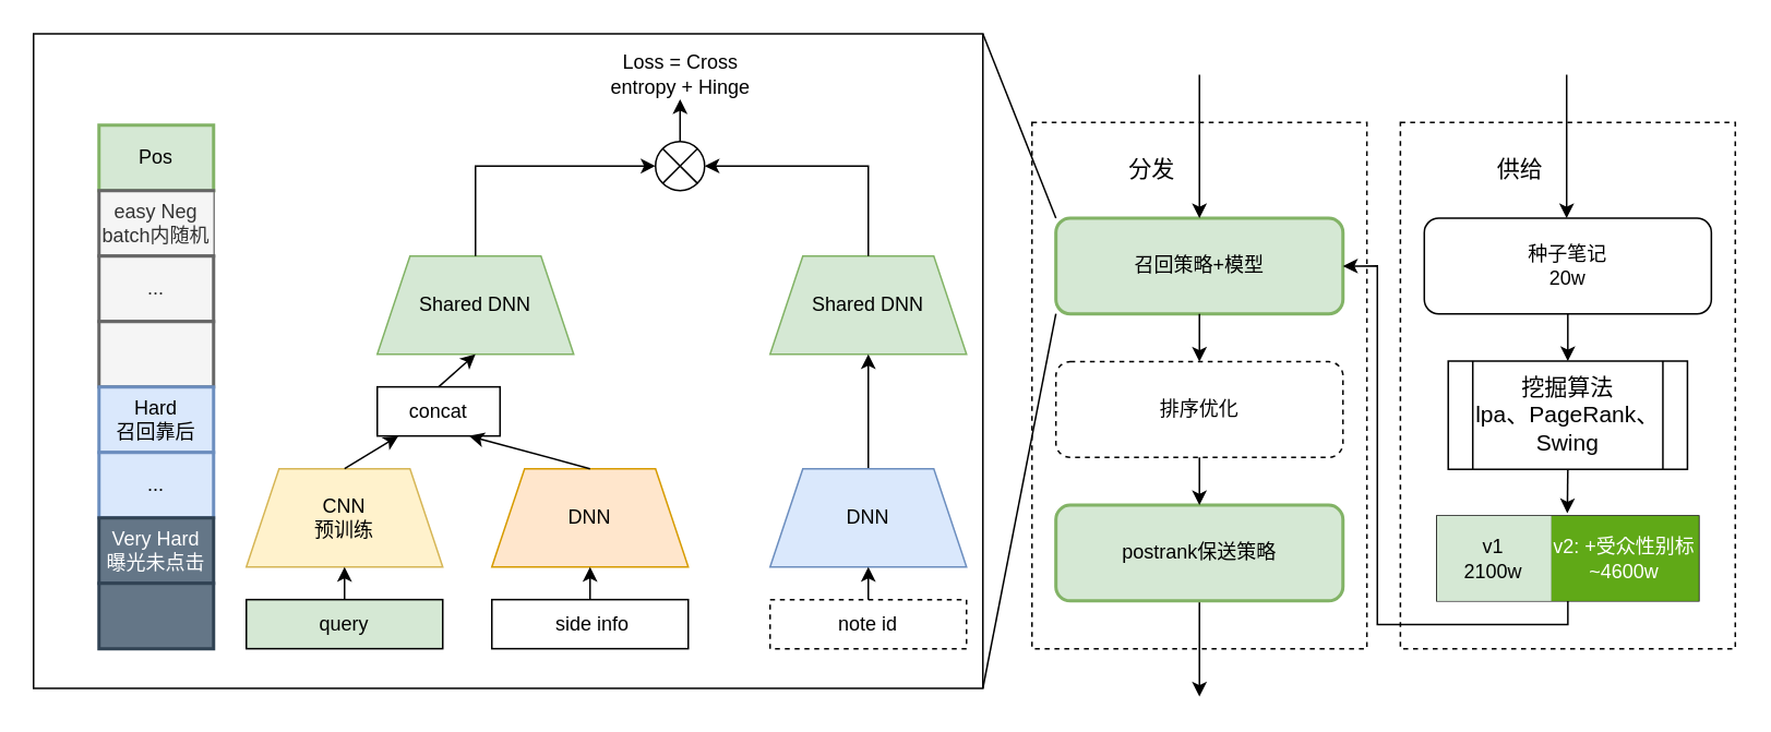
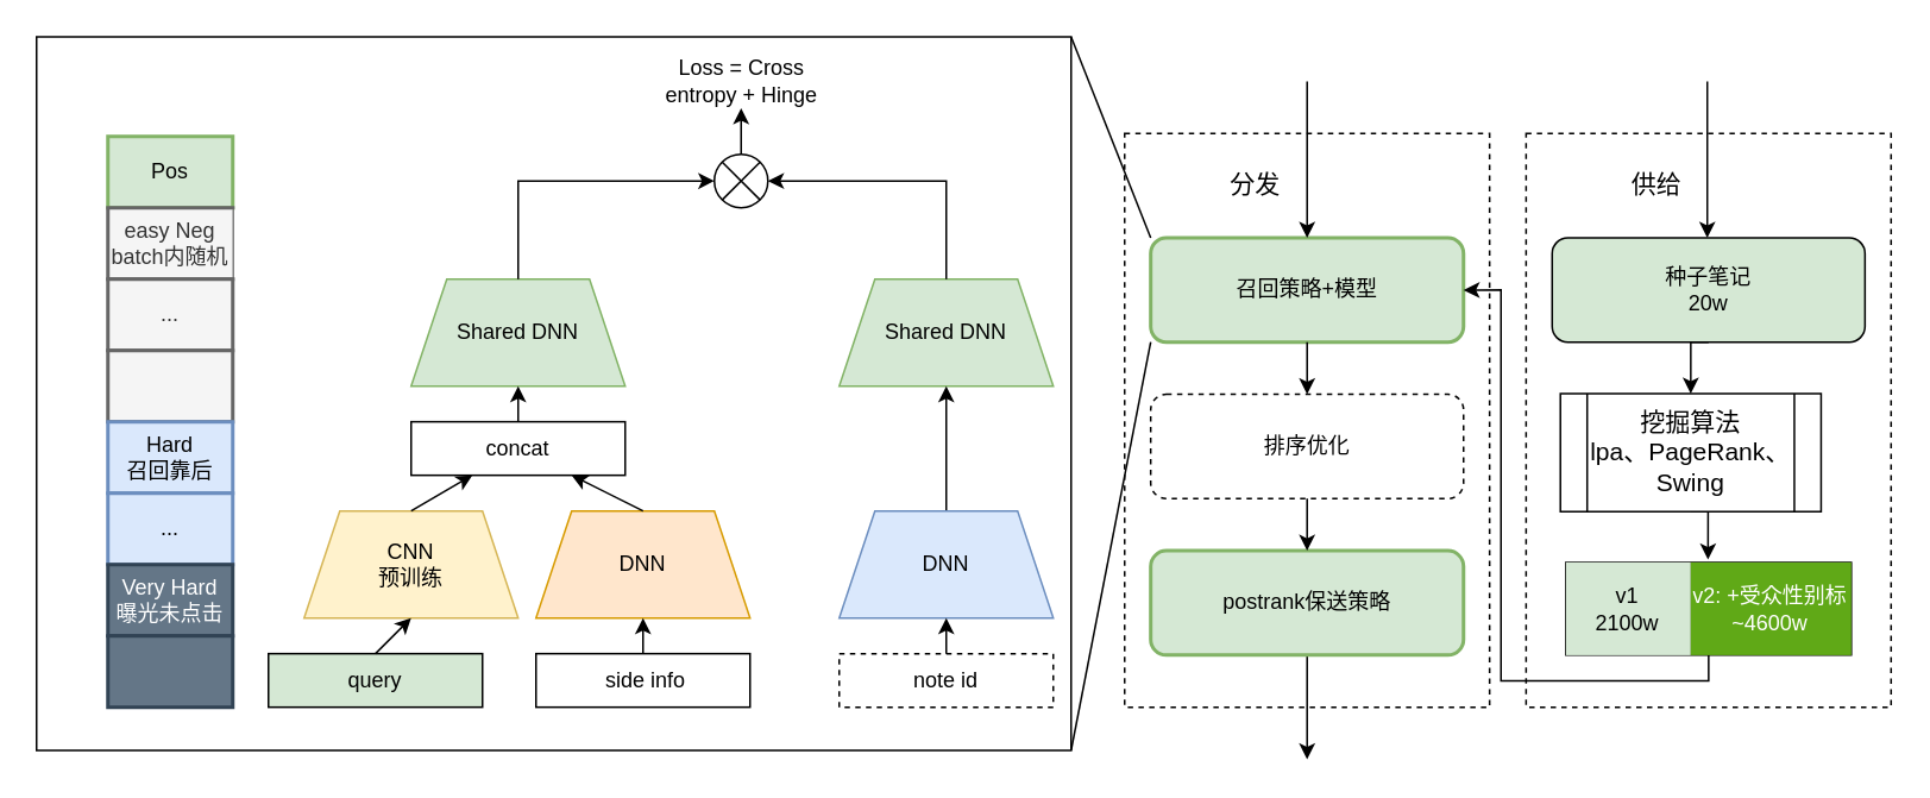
  <mxCell id="0" />
  <mxCell id="1" parent="0" />
  <mxCell id="2" value="" style="rounded=0;whiteSpace=wrap;html=1;" vertex="1" parent="1"><mxGeometry x="20" y="20" width="580" height="400" as="geometry" /></mxCell>
  <mxCell id="3" value="" style="rounded=0;whiteSpace=wrap;html=1;dashed=1;" vertex="1" parent="1"><mxGeometry x="855.076" y="74.231" width="204.614" height="321.538" as="geometry" /></mxCell>
  <mxCell id="4" value="&lt;br&gt;&lt;br&gt;&lt;br&gt;&lt;br&gt;&lt;br&gt;&lt;br&gt;&lt;br&gt;&lt;br&gt;&lt;br&gt;&lt;br&gt;" style="rounded=0;whiteSpace=wrap;html=1;dashed=1;" vertex="1" parent="1"><mxGeometry x="630" y="74.231" width="204.614" height="321.538" as="geometry" /></mxCell>
- <mxCell id="5" value="种子笔记&lt;br&gt;20w" style="rounded=1;whiteSpace=wrap;html=1;fontSize=12;glass=0;strokeWidth=1;shadow=0;" vertex="1" parent="1"><mxGeometry x="869.691" y="132.692" width="175.384" height="58.462" as="geometry" /></mxCell>
+ <mxCell id="5" value="种子笔记&lt;br&gt;20w" style="rounded=1;whiteSpace=wrap;html=1;fontSize=12;glass=0;strokeWidth=1;shadow=0;fillColor=#d5e8d4;" vertex="1" parent="1"><mxGeometry x="869.691" y="132.692" width="175.384" height="58.462" as="geometry" /></mxCell>
  <mxCell id="6" value="召回策略+模型" style="rounded=1;whiteSpace=wrap;html=1;fontSize=12;glass=0;strokeWidth=2;shadow=0;strokeColor=#82b366;fillColor=#d5e8d4;" vertex="1" parent="1"><mxGeometry x="644.615" y="132.692" width="175.384" height="58.462" as="geometry" /></mxCell>
  <mxCell id="7" style="edgeStyle=orthogonalEdgeStyle;rounded=0;orthogonalLoop=1;jettySize=auto;html=1;entryX=1;entryY=0.5;entryDx=0;entryDy=0;fontSize=14;" edge="1" parent="1" source="60" target="6"><mxGeometry relative="1" as="geometry"><Array as="points"><mxPoint x="957" y="381" /><mxPoint x="841" y="381" /><mxPoint x="841" y="162" /></Array><mxPoint x="957.383" y="366.538" as="sourcePoint" /></mxGeometry></mxCell>
  <mxCell id="8" value="排序优化" style="rounded=1;whiteSpace=wrap;html=1;fontSize=12;glass=0;strokeWidth=1;shadow=0;dashed=1;" vertex="1" parent="1"><mxGeometry x="644.615" y="220.385" width="175.384" height="58.462" as="geometry" /></mxCell>
  <mxCell id="9" style="edgeStyle=orthogonalEdgeStyle;rounded=0;orthogonalLoop=1;jettySize=auto;html=1;exitX=0.5;exitY=1;exitDx=0;exitDy=0;entryX=0.5;entryY=0;entryDx=0;entryDy=0;" edge="1" parent="1" source="6" target="8"><mxGeometry relative="1" as="geometry" /></mxCell>
  <mxCell id="10" style="edgeStyle=orthogonalEdgeStyle;rounded=0;orthogonalLoop=1;jettySize=auto;html=1;exitX=0.5;exitY=1;exitDx=0;exitDy=0;" edge="1" parent="1" source="11"><mxGeometry relative="1" as="geometry"><mxPoint x="732.307" y="425" as="targetPoint" /></mxGeometry></mxCell>
  <mxCell id="11" value="postrank保送策略" style="rounded=1;whiteSpace=wrap;html=1;fontSize=12;glass=0;strokeWidth=2;shadow=0;fillColor=#d5e8d4;strokeColor=#82b366;" vertex="1" parent="1"><mxGeometry x="644.615" y="308.077" width="175.384" height="58.462" as="geometry" /></mxCell>
  <mxCell id="12" style="edgeStyle=orthogonalEdgeStyle;rounded=0;orthogonalLoop=1;jettySize=auto;html=1;exitX=0.5;exitY=1;exitDx=0;exitDy=0;" edge="1" parent="1" source="8" target="11"><mxGeometry relative="1" as="geometry" /></mxCell>
  <mxCell id="13" value="&lt;span style=&quot;font-weight: normal; font-size: 14px;&quot;&gt;分发&lt;/span&gt;" style="text;strokeColor=none;fillColor=none;html=1;fontSize=14;fontStyle=1;verticalAlign=middle;align=center;dashed=1;" vertex="1" parent="1"><mxGeometry x="630" y="74.231" width="146.153" height="58.462" as="geometry" /></mxCell>
  <mxCell id="14" value="&lt;span style=&quot;font-weight: normal ; font-size: 14px&quot;&gt;供给&lt;/span&gt;" style="text;strokeColor=none;fillColor=none;html=1;fontSize=14;fontStyle=1;verticalAlign=middle;align=center;dashed=1;" vertex="1" parent="1"><mxGeometry x="855.076" y="74.231" width="146.153" height="58.462" as="geometry" /></mxCell>
  <mxCell id="15" value="" style="endArrow=classic;html=1;rounded=0;fontSize=14;entryX=0.5;entryY=0;entryDx=0;entryDy=0;" edge="1" parent="1" target="6"><mxGeometry width="50" height="50" relative="1" as="geometry"><mxPoint x="732.307" y="45" as="sourcePoint" /><mxPoint x="768.845" y="-101.154" as="targetPoint" /></mxGeometry></mxCell>
  <mxCell id="16" value="" style="endArrow=classic;html=1;rounded=0;fontSize=14;entryX=0.5;entryY=0;entryDx=0;entryDy=0;" edge="1" parent="1"><mxGeometry width="50" height="50" relative="1" as="geometry"><mxPoint x="956.652" y="45" as="sourcePoint" /><mxPoint x="956.652" y="132.692" as="targetPoint" /></mxGeometry></mxCell>
  <mxCell id="17" style="edgeStyle=orthogonalEdgeStyle;rounded=0;orthogonalLoop=1;jettySize=auto;html=1;exitX=0.5;exitY=1;exitDx=0;exitDy=0;entryX=0.498;entryY=-0.031;entryDx=0;entryDy=0;entryPerimeter=0;" edge="1" parent="1" source="18" target="60"><mxGeometry relative="1" as="geometry" /></mxCell>
- <mxCell id="18" value="挖掘算法&lt;br&gt;lpa、PageRank、Swing" style="shape=process;whiteSpace=wrap;html=1;backgroundOutline=1;fontSize=14;strokeColor=#000000;strokeWidth=1;" vertex="1" parent="1"><mxGeometry x="884.31" y="220" width="146.15" height="66.15" as="geometry" /></mxCell>
+ <mxCell id="18" value="挖掘算法&lt;br&gt;lpa、PageRank、Swing" style="shape=process;whiteSpace=wrap;html=1;backgroundOutline=1;fontSize=14;strokeColor=#000000;strokeWidth=1;" vertex="1" parent="1"><mxGeometry x="874.31" y="220" width="146.15" height="66.15" as="geometry" /></mxCell>
  <mxCell id="19" style="edgeStyle=orthogonalEdgeStyle;rounded=0;orthogonalLoop=1;jettySize=auto;html=1;exitX=0.5;exitY=1;exitDx=0;exitDy=0;entryX=0.5;entryY=0;entryDx=0;entryDy=0;fontSize=14;" edge="1" parent="1" source="5" target="18"><mxGeometry relative="1" as="geometry" /></mxCell>
  <mxCell id="20" value="" style="group" vertex="1" connectable="0" parent="1"><mxGeometry x="60" y="75.77" width="530" height="320" as="geometry" /></mxCell>
  <mxCell id="21" value="query" style="rounded=0;whiteSpace=wrap;html=1;fillColor=#d5e8d4;" vertex="1" parent="20"><mxGeometry x="90" y="290" width="120" height="30" as="geometry" /></mxCell>
- <mxCell id="22" value="CNN&lt;br&gt;预训练" style="shape=trapezoid;perimeter=trapezoidPerimeter;whiteSpace=wrap;html=1;fixedSize=1;fillColor=#fff2cc;strokeColor=#d6b656;" vertex="1" parent="20"><mxGeometry x="90" y="210" width="120" height="60" as="geometry" /></mxCell>
+ <mxCell id="22" value="CNN&lt;br&gt;预训练" style="shape=trapezoid;perimeter=trapezoidPerimeter;whiteSpace=wrap;html=1;fixedSize=1;fillColor=#fff2cc;strokeColor=#d6b656;" vertex="1" parent="20"><mxGeometry x="110" y="210" width="120" height="60" as="geometry" /></mxCell>
  <mxCell id="23" style="edgeStyle=none;rounded=0;orthogonalLoop=1;jettySize=auto;html=1;exitX=0.5;exitY=0;exitDx=0;exitDy=0;entryX=0.5;entryY=1;entryDx=0;entryDy=0;" edge="1" parent="20" source="21" target="22"><mxGeometry relative="1" as="geometry" /></mxCell>
  <mxCell id="24" value="&amp;nbsp;side info" style="rounded=0;whiteSpace=wrap;html=1;" vertex="1" parent="20"><mxGeometry x="240" y="290" width="120" height="30" as="geometry" /></mxCell>
  <mxCell id="25" value="DNN" style="shape=trapezoid;perimeter=trapezoidPerimeter;whiteSpace=wrap;html=1;fixedSize=1;fillColor=#ffe6cc;strokeColor=#d79b00;" vertex="1" parent="20"><mxGeometry x="240" y="210" width="120" height="60" as="geometry" /></mxCell>
  <mxCell id="26" style="edgeStyle=none;rounded=0;orthogonalLoop=1;jettySize=auto;html=1;exitX=0.5;exitY=0;exitDx=0;exitDy=0;entryX=0.5;entryY=1;entryDx=0;entryDy=0;" edge="1" parent="20" source="24" target="25"><mxGeometry relative="1" as="geometry" /></mxCell>
- <mxCell id="27" value="concat" style="rounded=0;whiteSpace=wrap;html=1;" vertex="1" parent="20"><mxGeometry x="170" y="160" width="75" height="30" as="geometry" /></mxCell>
+ <mxCell id="27" value="concat" style="rounded=0;whiteSpace=wrap;html=1;" vertex="1" parent="20"><mxGeometry x="170" y="160" width="120" height="30" as="geometry" /></mxCell>
  <mxCell id="28" style="rounded=0;orthogonalLoop=1;jettySize=auto;html=1;exitX=0.5;exitY=0;exitDx=0;exitDy=0;" edge="1" parent="20" source="22" target="27"><mxGeometry relative="1" as="geometry" /></mxCell>
  <mxCell id="29" style="edgeStyle=none;rounded=0;orthogonalLoop=1;jettySize=auto;html=1;exitX=0.5;exitY=0;exitDx=0;exitDy=0;entryX=0.75;entryY=1;entryDx=0;entryDy=0;" edge="1" parent="20" source="25" target="27"><mxGeometry relative="1" as="geometry" /></mxCell>
  <mxCell id="30" value="Shared DNN" style="shape=trapezoid;perimeter=trapezoidPerimeter;whiteSpace=wrap;html=1;fixedSize=1;fillColor=#d5e8d4;strokeColor=#82b366;" vertex="1" parent="20"><mxGeometry x="170" y="80" width="120" height="60" as="geometry" /></mxCell>
  <mxCell id="31" style="edgeStyle=none;rounded=0;orthogonalLoop=1;jettySize=auto;html=1;exitX=0.5;exitY=0;exitDx=0;exitDy=0;entryX=0.5;entryY=1;entryDx=0;entryDy=0;" edge="1" parent="20" source="27" target="30"><mxGeometry relative="1" as="geometry" /></mxCell>
  <mxCell id="32" style="edgeStyle=none;rounded=0;orthogonalLoop=1;jettySize=auto;html=1;entryX=0.5;entryY=1;entryDx=0;entryDy=0;" edge="1" parent="20" source="25" target="25"><mxGeometry relative="1" as="geometry" /></mxCell>
  <mxCell id="33" value="Shared DNN" style="shape=trapezoid;perimeter=trapezoidPerimeter;whiteSpace=wrap;html=1;fixedSize=1;fillColor=#d5e8d4;strokeColor=#82b366;" vertex="1" parent="20"><mxGeometry x="410" y="80" width="120" height="60" as="geometry" /></mxCell>
  <mxCell id="34" value="note id" style="rounded=0;whiteSpace=wrap;html=1;dashed=1;" vertex="1" parent="20"><mxGeometry x="410" y="290" width="120" height="30" as="geometry" /></mxCell>
  <mxCell id="35" style="edgeStyle=none;rounded=0;orthogonalLoop=1;jettySize=auto;html=1;exitX=0.5;exitY=0;exitDx=0;exitDy=0;entryX=0.5;entryY=1;entryDx=0;entryDy=0;" edge="1" parent="20" source="36" target="33"><mxGeometry relative="1" as="geometry" /></mxCell>
  <mxCell id="36" value="DNN" style="shape=trapezoid;perimeter=trapezoidPerimeter;whiteSpace=wrap;html=1;fixedSize=1;fillColor=#dae8fc;strokeColor=#6c8ebf;" vertex="1" parent="20"><mxGeometry x="410" y="210" width="120" height="60" as="geometry" /></mxCell>
  <mxCell id="37" style="edgeStyle=none;rounded=0;orthogonalLoop=1;jettySize=auto;html=1;exitX=0.5;exitY=0;exitDx=0;exitDy=0;entryX=0.5;entryY=1;entryDx=0;entryDy=0;" edge="1" parent="20" source="34" target="36"><mxGeometry relative="1" as="geometry" /></mxCell>
  <mxCell id="38" style="edgeStyle=none;rounded=0;orthogonalLoop=1;jettySize=auto;html=1;entryX=0.5;entryY=1;entryDx=0;entryDy=0;" edge="1" parent="20" source="36" target="36"><mxGeometry relative="1" as="geometry" /></mxCell>
  <mxCell id="39" value="" style="shape=sumEllipse;perimeter=ellipsePerimeter;whiteSpace=wrap;html=1;backgroundOutline=1;" vertex="1" parent="20"><mxGeometry x="340" y="10" width="30" height="30" as="geometry" /></mxCell>
  <mxCell id="40" style="edgeStyle=orthogonalEdgeStyle;rounded=0;orthogonalLoop=1;jettySize=auto;html=1;exitX=0.5;exitY=0;exitDx=0;exitDy=0;" edge="1" parent="20" source="30" target="39"><mxGeometry relative="1" as="geometry"><Array as="points"><mxPoint x="230" y="25" /></Array></mxGeometry></mxCell>
  <mxCell id="41" value="" style="shape=table;startSize=0;container=1;collapsible=0;childLayout=tableLayout;swimlaneFillColor=none;strokeWidth=1;" vertex="1" parent="20"><mxGeometry width="70" height="320" as="geometry" /></mxCell>
  <mxCell id="42" value="" style="shape=tableRow;horizontal=0;startSize=0;swimlaneHead=0;swimlaneBody=0;top=0;left=0;bottom=0;right=0;collapsible=0;dropTarget=0;fillColor=none;points=[[0,0.5],[1,0.5]];portConstraint=eastwest;swimlaneFillColor=none;strokeWidth=2;" vertex="1" parent="41"><mxGeometry width="70" height="40" as="geometry" /></mxCell>
  <mxCell id="43" value="Pos" style="shape=partialRectangle;html=1;whiteSpace=wrap;connectable=0;overflow=hidden;fillColor=#d5e8d4;top=1;left=1;bottom=1;right=1;pointerEvents=1;strokeColor=#82b366;swimlaneFillColor=none;strokeWidth=2;sketch=0;" vertex="1" parent="42"><mxGeometry width="70" height="40" as="geometry"><mxRectangle width="70" height="40" as="alternateBounds" /></mxGeometry></mxCell>
  <mxCell id="44" value="" style="shape=tableRow;horizontal=0;startSize=0;swimlaneHead=0;swimlaneBody=0;top=0;left=0;bottom=0;right=0;collapsible=0;dropTarget=0;fillColor=none;points=[[0,0.5],[1,0.5]];portConstraint=eastwest;swimlaneFillColor=none;strokeWidth=2;" vertex="1" parent="41"><mxGeometry y="40" width="70" height="40" as="geometry" /></mxCell>
  <mxCell id="45" value="easy Neg&lt;br&gt;batch内随机" style="shape=partialRectangle;html=1;whiteSpace=wrap;connectable=0;overflow=hidden;fillColor=#f5f5f5;top=1;left=1;bottom=1;right=0;pointerEvents=1;fontColor=#333333;strokeColor=#666666;swimlaneFillColor=none;strokeWidth=2;" vertex="1" parent="44"><mxGeometry width="70" height="40" as="geometry"><mxRectangle width="70" height="40" as="alternateBounds" /></mxGeometry></mxCell>
  <mxCell id="46" value="" style="shape=tableRow;horizontal=0;startSize=0;swimlaneHead=0;swimlaneBody=0;top=0;left=0;bottom=0;right=0;collapsible=0;dropTarget=0;fillColor=none;points=[[0,0.5],[1,0.5]];portConstraint=eastwest;swimlaneFillColor=none;strokeWidth=2;" vertex="1" parent="41"><mxGeometry y="80" width="70" height="40" as="geometry" /></mxCell>
  <mxCell id="47" value="..." style="shape=partialRectangle;html=1;whiteSpace=wrap;connectable=0;overflow=hidden;fillColor=#f5f5f5;top=1;left=1;bottom=1;right=1;pointerEvents=1;fontColor=#333333;strokeColor=#666666;swimlaneFillColor=none;strokeWidth=2;" vertex="1" parent="46"><mxGeometry width="70" height="40" as="geometry"><mxRectangle width="70" height="40" as="alternateBounds" /></mxGeometry></mxCell>
  <mxCell id="48" value="" style="shape=tableRow;horizontal=0;startSize=0;swimlaneHead=0;swimlaneBody=0;top=0;left=0;bottom=0;right=0;collapsible=0;dropTarget=0;fillColor=none;points=[[0,0.5],[1,0.5]];portConstraint=eastwest;swimlaneFillColor=none;strokeWidth=2;" vertex="1" parent="41"><mxGeometry y="120" width="70" height="40" as="geometry" /></mxCell>
  <mxCell id="49" value="" style="shape=partialRectangle;html=1;whiteSpace=wrap;connectable=0;overflow=hidden;fillColor=#f5f5f5;top=1;left=1;bottom=1;right=1;pointerEvents=1;fontColor=#333333;strokeColor=#666666;swimlaneFillColor=none;strokeWidth=2;" vertex="1" parent="48"><mxGeometry width="70" height="40" as="geometry"><mxRectangle width="70" height="40" as="alternateBounds" /></mxGeometry></mxCell>
  <mxCell id="50" value="" style="shape=tableRow;horizontal=0;startSize=0;swimlaneHead=0;swimlaneBody=0;top=0;left=0;bottom=0;right=0;collapsible=0;dropTarget=0;fillColor=none;points=[[0,0.5],[1,0.5]];portConstraint=eastwest;swimlaneFillColor=none;strokeWidth=2;" vertex="1" parent="41"><mxGeometry y="160" width="70" height="40" as="geometry" /></mxCell>
  <mxCell id="51" value="&lt;span&gt;Hard&lt;/span&gt;&lt;br&gt;&lt;span&gt;召回靠后&lt;/span&gt;" style="shape=partialRectangle;html=1;whiteSpace=wrap;connectable=0;overflow=hidden;fillColor=#dae8fc;top=1;left=1;bottom=1;right=1;pointerEvents=1;strokeColor=#6c8ebf;swimlaneFillColor=none;strokeWidth=2;" vertex="1" parent="50"><mxGeometry width="70" height="40" as="geometry"><mxRectangle width="70" height="40" as="alternateBounds" /></mxGeometry></mxCell>
  <mxCell id="52" value="" style="shape=tableRow;horizontal=0;startSize=0;swimlaneHead=0;swimlaneBody=0;top=0;left=0;bottom=0;right=0;collapsible=0;dropTarget=0;fillColor=none;points=[[0,0.5],[1,0.5]];portConstraint=eastwest;swimlaneFillColor=none;strokeWidth=2;" vertex="1" parent="41"><mxGeometry y="200" width="70" height="40" as="geometry" /></mxCell>
  <mxCell id="53" value="..." style="shape=partialRectangle;html=1;whiteSpace=wrap;connectable=0;overflow=hidden;fillColor=#dae8fc;top=1;left=1;bottom=1;right=1;pointerEvents=1;strokeColor=#6c8ebf;swimlaneFillColor=none;strokeWidth=2;" vertex="1" parent="52"><mxGeometry width="70" height="40" as="geometry"><mxRectangle width="70" height="40" as="alternateBounds" /></mxGeometry></mxCell>
  <mxCell id="54" value="" style="shape=tableRow;horizontal=0;startSize=0;swimlaneHead=0;swimlaneBody=0;top=0;left=0;bottom=0;right=0;collapsible=0;dropTarget=0;fillColor=none;points=[[0,0.5],[1,0.5]];portConstraint=eastwest;swimlaneFillColor=none;strokeWidth=2;" vertex="1" parent="41"><mxGeometry y="240" width="70" height="40" as="geometry" /></mxCell>
  <mxCell id="55" value="Very Hard&lt;br&gt;曝光未点击" style="shape=partialRectangle;html=1;whiteSpace=wrap;connectable=0;overflow=hidden;fillColor=#647687;top=1;left=1;bottom=1;right=1;pointerEvents=1;fontColor=#ffffff;strokeColor=#314354;swimlaneFillColor=none;strokeWidth=2;" vertex="1" parent="54"><mxGeometry width="70" height="40" as="geometry"><mxRectangle width="70" height="40" as="alternateBounds" /></mxGeometry></mxCell>
  <mxCell id="56" value="" style="shape=tableRow;horizontal=0;startSize=0;swimlaneHead=0;swimlaneBody=0;top=0;left=0;bottom=0;right=0;collapsible=0;dropTarget=0;fillColor=none;points=[[0,0.5],[1,0.5]];portConstraint=eastwest;swimlaneFillColor=none;strokeWidth=2;" vertex="1" parent="41"><mxGeometry y="280" width="70" height="40" as="geometry" /></mxCell>
  <mxCell id="57" value="" style="shape=partialRectangle;html=1;whiteSpace=wrap;connectable=0;overflow=hidden;fillColor=#647687;top=1;left=1;bottom=1;right=1;pointerEvents=1;fontColor=#ffffff;strokeColor=#314354;swimlaneFillColor=none;strokeWidth=2;" vertex="1" parent="56"><mxGeometry width="70" height="40" as="geometry"><mxRectangle width="70" height="40" as="alternateBounds" /></mxGeometry></mxCell>
  <mxCell id="58" style="edgeStyle=orthogonalEdgeStyle;rounded=0;orthogonalLoop=1;jettySize=auto;html=1;exitX=0.5;exitY=0;exitDx=0;exitDy=0;entryX=1;entryY=0.5;entryDx=0;entryDy=0;" edge="1" parent="20" source="33" target="39"><mxGeometry relative="1" as="geometry" /></mxCell>
  <mxCell id="59" value="" style="shape=table;startSize=0;container=1;collapsible=0;childLayout=tableLayout;" vertex="1" parent="1"><mxGeometry x="877.38" y="314.62" width="160" height="51.92" as="geometry" /></mxCell>
  <mxCell id="60" value="" style="shape=tableRow;horizontal=0;startSize=0;swimlaneHead=0;swimlaneBody=0;top=0;left=0;bottom=0;right=0;collapsible=0;dropTarget=0;fillColor=none;points=[[0,0.5],[1,0.5]];portConstraint=eastwest;" vertex="1" parent="59"><mxGeometry width="160" height="52" as="geometry" /></mxCell>
  <mxCell id="61" value="v1&lt;br&gt;2100w" style="shape=partialRectangle;html=1;whiteSpace=wrap;connectable=0;overflow=hidden;fillColor=#d5e8d4;top=0;left=0;bottom=0;right=0;pointerEvents=1;strokeColor=#82b366;" vertex="1" parent="60"><mxGeometry width="70" height="52" as="geometry"><mxRectangle width="70" height="52" as="alternateBounds" /></mxGeometry></mxCell>
  <mxCell id="62" value="v2: +受众性别标&lt;br&gt;~4600w" style="shape=partialRectangle;html=1;whiteSpace=wrap;connectable=0;overflow=hidden;fillColor=#60a917;top=0;left=0;bottom=0;right=0;pointerEvents=1;fontColor=#ffffff;strokeColor=#2D7600;" vertex="1" parent="60"><mxGeometry x="70" width="90" height="52" as="geometry"><mxRectangle width="90" height="52" as="alternateBounds" /></mxGeometry></mxCell>
  <mxCell id="63" style="edgeStyle=orthogonalEdgeStyle;rounded=0;orthogonalLoop=1;jettySize=auto;html=1;exitX=0.5;exitY=0;exitDx=0;exitDy=0;entryX=0.5;entryY=1;entryDx=0;entryDy=0;" edge="1" parent="1" source="39" target="64"><mxGeometry relative="1" as="geometry"><mxPoint x="415" y="50" as="targetPoint" /></mxGeometry></mxCell>
  <mxCell id="64" value="Loss = Cross entropy + Hinge" style="text;html=1;strokeColor=none;fillColor=none;align=center;verticalAlign=middle;whiteSpace=wrap;rounded=0;" vertex="1" parent="1"><mxGeometry x="367.5" y="30" width="95" height="30" as="geometry" /></mxCell>
  <mxCell id="65" style="rounded=0;orthogonalLoop=1;jettySize=auto;html=1;exitX=1;exitY=0;exitDx=0;exitDy=0;entryX=0;entryY=0;entryDx=0;entryDy=0;endArrow=none;endFill=0;" edge="1" parent="1" source="2" target="6"><mxGeometry relative="1" as="geometry" /></mxCell>
  <mxCell id="66" style="edgeStyle=none;rounded=0;orthogonalLoop=1;jettySize=auto;html=1;exitX=1;exitY=1;exitDx=0;exitDy=0;entryX=0;entryY=1;entryDx=0;entryDy=0;endArrow=none;endFill=0;" edge="1" parent="1" source="2" target="6"><mxGeometry relative="1" as="geometry" /></mxCell>
